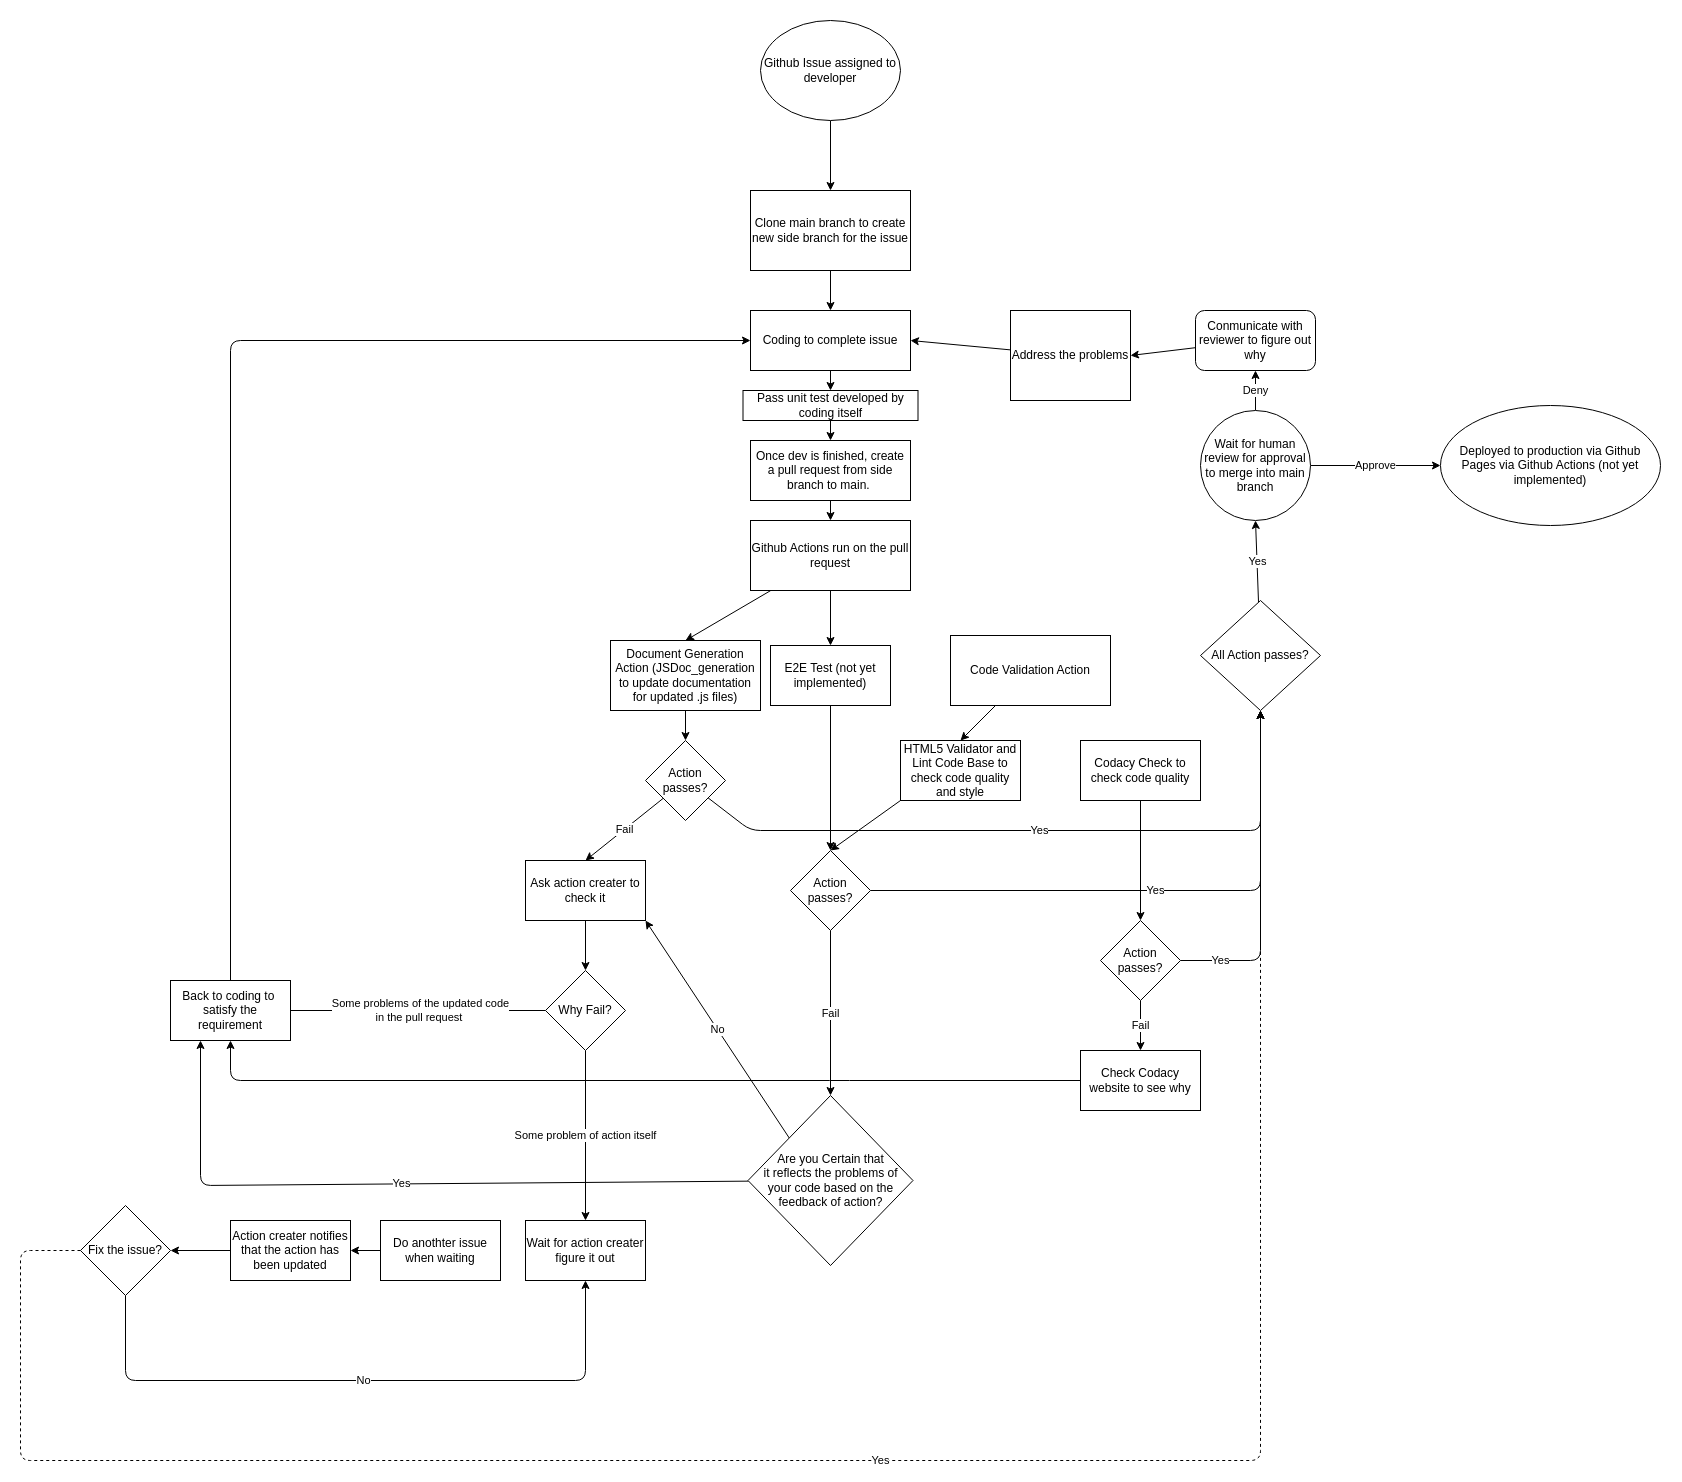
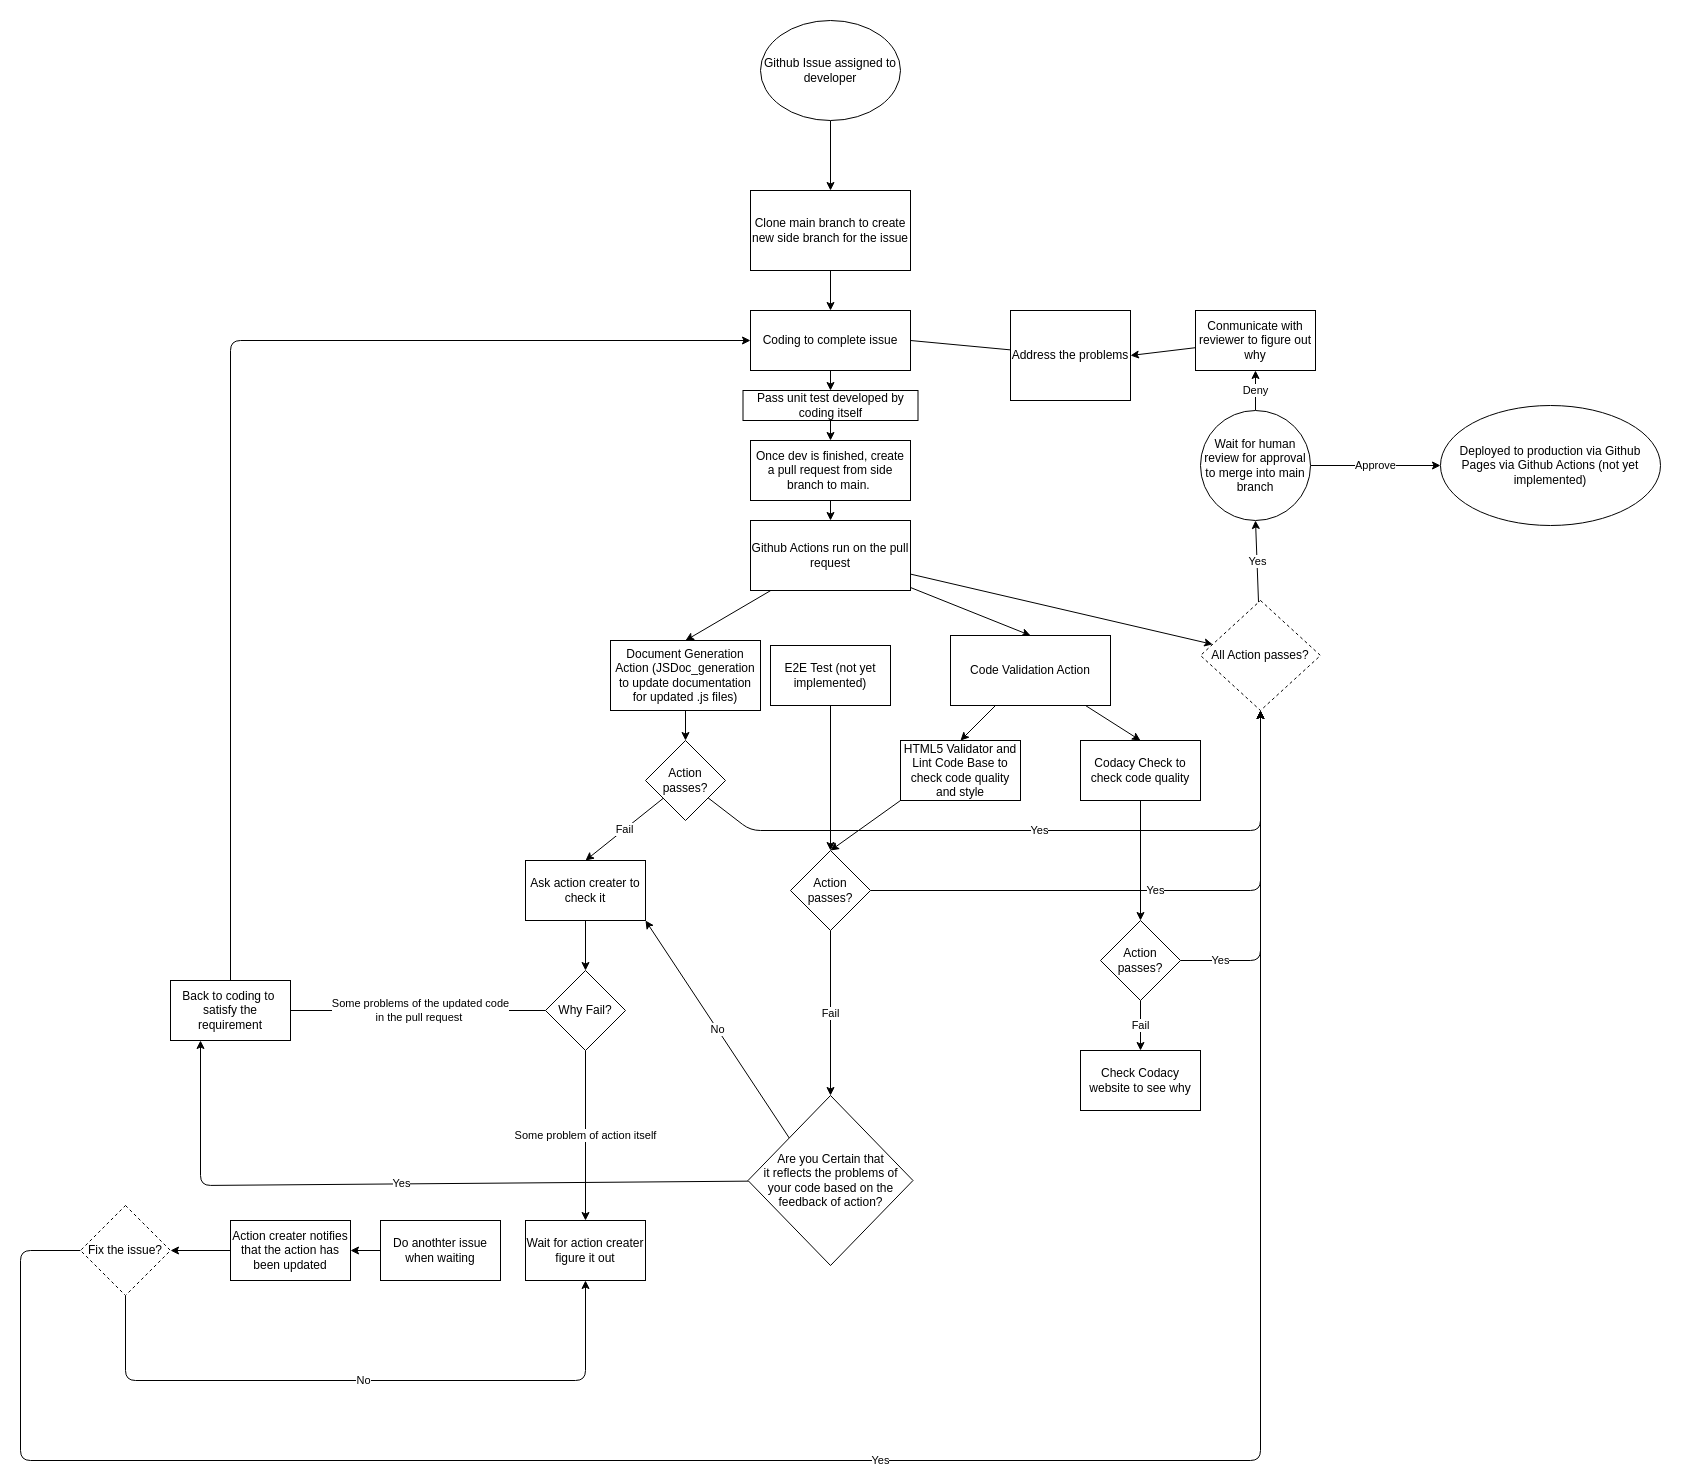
  <mxCell id="0" />
  <mxCell id="1" parent="0" />
  <mxCell id="2" style="edgeStyle=none;html=1;entryX=0.5;entryY=0;entryDx=0;entryDy=0;" parent="1" source="3" target="13" edge="1"><mxGeometry relative="1" as="geometry" /></mxCell>
  <mxCell id="3" value="Clone main branch to create new side branch for the issue" style="whiteSpace=wrap;html=1;" parent="1" vertex="1"><mxGeometry x="750" y="190" width="160" height="80" as="geometry" /></mxCell>
  <mxCell id="4" value="Approve" style="edgeStyle=none;html=1;entryX=0;entryY=0.5;entryDx=0;entryDy=0;" parent="1" source="6" target="65" edge="1"><mxGeometry relative="1" as="geometry"><mxPoint x="1440" y="465" as="targetPoint" /></mxGeometry></mxCell>
  <mxCell id="5" value="Deny" style="edgeStyle=none;html=1;entryX=0.5;entryY=1;entryDx=0;entryDy=0;" parent="1" source="6" target="62" edge="1"><mxGeometry relative="1" as="geometry" /></mxCell>
  <mxCell id="6" value="Wait for human review for approval to merge into main branch" style="ellipse;whiteSpace=wrap;html=1;" parent="1" vertex="1"><mxGeometry x="1200" y="410" width="110" height="110" as="geometry" /></mxCell>
  <mxCell id="7" value="Fail" style="edgeStyle=none;html=1;entryX=0.5;entryY=0;entryDx=0;entryDy=0;" parent="1" source="9" target="26" edge="1"><mxGeometry relative="1" as="geometry" /></mxCell>
  <mxCell id="8" value="Yes" style="edgeStyle=none;html=1;entryX=0.5;entryY=1;entryDx=0;entryDy=0;" parent="1" source="9" target="56" edge="1"><mxGeometry relative="1" as="geometry"><mxPoint x="1180" y="830" as="targetPoint" /><Array as="points"><mxPoint x="750" y="830" /><mxPoint x="1260" y="830" /></Array></mxGeometry></mxCell>
  <mxCell id="9" value="&lt;span&gt;Action passes?&lt;/span&gt;" style="rhombus;whiteSpace=wrap;html=1;" parent="1" vertex="1"><mxGeometry x="645" y="740" width="80" height="80" as="geometry" /></mxCell>
  <mxCell id="10" style="edgeStyle=none;html=1;entryX=0.5;entryY=0;entryDx=0;entryDy=0;" parent="1" source="11" target="3" edge="1"><mxGeometry relative="1" as="geometry" /></mxCell>
  <mxCell id="11" value="&lt;span&gt;Github Issue assigned to developer&lt;/span&gt;" style="ellipse;whiteSpace=wrap;html=1;" parent="1" vertex="1"><mxGeometry x="760" y="20" width="140" height="100" as="geometry" /></mxCell>
  <mxCell id="12" style="edgeStyle=none;html=1;entryX=0.5;entryY=0;entryDx=0;entryDy=0;" parent="1" source="13" target="60" edge="1"><mxGeometry relative="1" as="geometry" /></mxCell>
  <mxCell id="13" value="Coding to complete issue" style="rounded=0;whiteSpace=wrap;html=1;" parent="1" vertex="1"><mxGeometry x="750" y="310" width="160" height="60" as="geometry" /></mxCell>
  <mxCell id="14" style="edgeStyle=none;html=1;entryX=0.5;entryY=0;entryDx=0;entryDy=0;" parent="1" source="15" target="19" edge="1"><mxGeometry relative="1" as="geometry" /></mxCell>
  <mxCell id="15" value="&lt;span&gt;Once dev is finished, create a pull request from side branch to main.&amp;nbsp;&lt;/span&gt;" style="rounded=0;whiteSpace=wrap;html=1;" parent="1" vertex="1"><mxGeometry x="750" y="440" width="160" height="60" as="geometry" /></mxCell>
  <mxCell id="16" style="edgeStyle=none;html=1;entryX=0.5;entryY=0;entryDx=0;entryDy=0;" parent="1" source="19" target="21" edge="1"><mxGeometry relative="1" as="geometry" /></mxCell>
- <mxCell id="18" style="edgeStyle=none;html=1;entryX=0.5;entryY=0;entryDx=0;entryDy=0;" parent="1" source="19" target="58" edge="1"><mxGeometry relative="1" as="geometry" /></mxCell>
+ <mxCell id="17" style="edgeStyle=none;html=1;entryX=0.5;entryY=0;entryDx=0;entryDy=0;" parent="1" source="19" target="24" edge="1"><mxGeometry relative="1" as="geometry" /></mxCell>
+ <mxCell id="18" style="edgeStyle=none;html=1;" parent="1" source="19" target="56" edge="1"><mxGeometry relative="1" as="geometry" /></mxCell>
  <mxCell id="19" value="Github Actions run on the pull request" style="rounded=0;whiteSpace=wrap;html=1;" parent="1" vertex="1"><mxGeometry x="750" y="520" width="160" height="70" as="geometry" /></mxCell>
  <mxCell id="20" style="edgeStyle=none;html=1;entryX=0.5;entryY=0;entryDx=0;entryDy=0;" parent="1" source="21" target="9" edge="1"><mxGeometry relative="1" as="geometry" /></mxCell>
  <mxCell id="21" value="Document Generation Action (JSDoc_generation to update documentation for updated .js files)" style="rounded=0;whiteSpace=wrap;html=1;" parent="1" vertex="1"><mxGeometry x="610" y="640" width="150" height="70" as="geometry" /></mxCell>
+ <mxCell id="22" style="edgeStyle=none;html=1;entryX=0.5;entryY=0;entryDx=0;entryDy=0;" parent="1" source="24" target="41" edge="1"><mxGeometry relative="1" as="geometry" /></mxCell>
  <mxCell id="23" style="edgeStyle=none;html=1;entryX=0.5;entryY=0;entryDx=0;entryDy=0;" parent="1" source="24" target="48" edge="1"><mxGeometry relative="1" as="geometry" /></mxCell>
  <mxCell id="24" value="Code Validation Action" style="rounded=0;whiteSpace=wrap;html=1;" parent="1" vertex="1"><mxGeometry x="950" y="635" width="160" height="70" as="geometry" /></mxCell>
  <mxCell id="25" style="edgeStyle=none;html=1;entryX=0.5;entryY=0;entryDx=0;entryDy=0;" parent="1" source="26" target="29" edge="1"><mxGeometry relative="1" as="geometry" /></mxCell>
  <mxCell id="26" value="Ask action creater to check it" style="rounded=0;whiteSpace=wrap;html=1;" parent="1" vertex="1"><mxGeometry x="525" y="860" width="120" height="60" as="geometry" /></mxCell>
  <mxCell id="27" value="Some problems of the updated code&lt;br&gt;in the pull request&amp;nbsp;" style="edgeStyle=none;html=1;entryX=1;entryY=0.5;entryDx=0;entryDy=0;" parent="1" edge="1"><mxGeometry x="-0.152" relative="1" as="geometry"><mxPoint x="545" y="1010" as="sourcePoint" /><mxPoint x="250" y="1010" as="targetPoint" /><mxPoint as="offset" /></mxGeometry></mxCell>
  <mxCell id="28" value="Some problem of action itself" style="edgeStyle=none;html=1;entryX=0.5;entryY=0;entryDx=0;entryDy=0;" parent="1" source="29" target="32" edge="1"><mxGeometry relative="1" as="geometry" /></mxCell>
  <mxCell id="29" value="Why Fail?" style="rhombus;whiteSpace=wrap;html=1;" parent="1" vertex="1"><mxGeometry x="545" y="970" width="80" height="80" as="geometry" /></mxCell>
  <mxCell id="30" style="edgeStyle=none;html=1;entryX=0;entryY=0.5;entryDx=0;entryDy=0;" parent="1" source="31" target="13" edge="1"><mxGeometry relative="1" as="geometry"><mxPoint x="190" y="340" as="targetPoint" /><Array as="points"><mxPoint x="230" y="340" /></Array></mxGeometry></mxCell>
  <mxCell id="31" value="Back to coding to&amp;nbsp; satisfy the requirement" style="rounded=0;whiteSpace=wrap;html=1;" parent="1" vertex="1"><mxGeometry x="170" y="980" width="120" height="60" as="geometry" /></mxCell>
  <mxCell id="32" value="Wait for action creater figure it out" style="rounded=0;whiteSpace=wrap;html=1;" parent="1" vertex="1"><mxGeometry x="525" y="1220" width="120" height="60" as="geometry" /></mxCell>
  <mxCell id="33" style="edgeStyle=none;html=1;entryX=1;entryY=0.5;entryDx=0;entryDy=0;" parent="1" source="34" target="36" edge="1"><mxGeometry relative="1" as="geometry" /></mxCell>
  <mxCell id="34" value="Do anothter issue when waiting" style="rounded=0;whiteSpace=wrap;html=1;" parent="1" vertex="1"><mxGeometry x="380" y="1220" width="120" height="60" as="geometry" /></mxCell>
  <mxCell id="35" style="edgeStyle=none;html=1;entryX=1;entryY=0.5;entryDx=0;entryDy=0;" parent="1" source="36" target="39" edge="1"><mxGeometry relative="1" as="geometry" /></mxCell>
  <mxCell id="36" value="Action creater&amp;nbsp;notifies that the action has been updated" style="rounded=0;whiteSpace=wrap;html=1;" parent="1" vertex="1"><mxGeometry x="230" y="1220" width="120" height="60" as="geometry" /></mxCell>
  <mxCell id="37" value="No" style="edgeStyle=none;html=1;entryX=0.5;entryY=1;entryDx=0;entryDy=0;" parent="1" source="39" target="32" edge="1"><mxGeometry relative="1" as="geometry"><mxPoint x="580" y="1380" as="targetPoint" /><Array as="points"><mxPoint x="125" y="1380" /><mxPoint x="585" y="1380" /></Array></mxGeometry></mxCell>
- <mxCell id="38" value="Yes" style="edgeStyle=none;html=1;entryX=0.5;entryY=1;entryDx=0;entryDy=0;dashed=1;" parent="1" source="39" target="56" edge="1"><mxGeometry relative="1" as="geometry"><mxPoint x="1260" y="990" as="targetPoint" /><Array as="points"><mxPoint x="20" y="1250" /><mxPoint x="20" y="1460" /><mxPoint x="1260" y="1460" /></Array></mxGeometry></mxCell>
- <mxCell id="39" value="Fix the issue?" style="rhombus;whiteSpace=wrap;html=1;" parent="1" vertex="1"><mxGeometry x="80" y="1205" width="90" height="90" as="geometry" /></mxCell>
+ <mxCell id="38" value="Yes" style="edgeStyle=none;html=1;entryX=0.5;entryY=1;entryDx=0;entryDy=0;" parent="1" source="39" target="56" edge="1"><mxGeometry relative="1" as="geometry"><mxPoint x="1260" y="990" as="targetPoint" /><Array as="points"><mxPoint x="20" y="1250" /><mxPoint x="20" y="1460" /><mxPoint x="1260" y="1460" /></Array></mxGeometry></mxCell>
+ <mxCell id="39" value="Fix the issue?" style="rhombus;whiteSpace=wrap;html=1;dashed=1;" parent="1" vertex="1"><mxGeometry x="80" y="1205" width="90" height="90" as="geometry" /></mxCell>
  <mxCell id="40" style="edgeStyle=none;html=1;entryX=0.5;entryY=0;entryDx=0;entryDy=0;" parent="1" source="41" target="44" edge="1"><mxGeometry relative="1" as="geometry" /></mxCell>
  <mxCell id="41" value="Codacy Check to check code quality" style="rounded=0;whiteSpace=wrap;html=1;" parent="1" vertex="1"><mxGeometry x="1080" y="740" width="120" height="60" as="geometry" /></mxCell>
  <mxCell id="42" value="Fail" style="edgeStyle=none;html=1;entryX=0.5;entryY=0;entryDx=0;entryDy=0;" parent="1" source="44" target="46" edge="1"><mxGeometry relative="1" as="geometry" /></mxCell>
  <mxCell id="43" value="Yes" style="edgeStyle=none;html=1;entryX=0.5;entryY=1;entryDx=0;entryDy=0;" parent="1" source="44" target="56" edge="1"><mxGeometry x="-0.758" relative="1" as="geometry"><mxPoint x="1260" y="960" as="targetPoint" /><Array as="points"><mxPoint x="1260" y="960" /></Array><mxPoint as="offset" /></mxGeometry></mxCell>
  <mxCell id="44" value="Action passes?" style="rhombus;whiteSpace=wrap;html=1;" parent="1" vertex="1"><mxGeometry x="1100" y="920" width="80" height="80" as="geometry" /></mxCell>
- <mxCell id="45" style="edgeStyle=none;html=1;entryX=0.5;entryY=1;entryDx=0;entryDy=0;" parent="1" source="46" target="31" edge="1"><mxGeometry relative="1" as="geometry"><mxPoint x="230" y="1070" as="targetPoint" /><Array as="points"><mxPoint x="839" y="1080" /><mxPoint x="230" y="1080" /></Array></mxGeometry></mxCell>
  <mxCell id="46" value="Check Codacy website to see why" style="rounded=0;whiteSpace=wrap;html=1;" parent="1" vertex="1"><mxGeometry x="1080" y="1050" width="120" height="60" as="geometry" /></mxCell>
  <mxCell id="47" style="edgeStyle=none;html=1;entryX=0.5;entryY=0;entryDx=0;entryDy=0;exitX=0;exitY=1;exitDx=0;exitDy=0;" parent="1" source="48" target="51" edge="1"><mxGeometry relative="1" as="geometry"><mxPoint x="860" y="900" as="targetPoint" /></mxGeometry></mxCell>
  <mxCell id="48" value="HTML5 Validator and Lint Code Base to check code quality and style" style="rounded=0;whiteSpace=wrap;html=1;" parent="1" vertex="1"><mxGeometry x="900" y="740" width="120" height="60" as="geometry" /></mxCell>
  <mxCell id="49" value="Fail" style="edgeStyle=none;html=1;entryX=0.5;entryY=0;entryDx=0;entryDy=0;" parent="1" source="51" target="54" edge="1"><mxGeometry relative="1" as="geometry" /></mxCell>
  <mxCell id="50" value="Yes" style="edgeStyle=none;html=1;entryX=0.5;entryY=1;entryDx=0;entryDy=0;" parent="1" source="51" target="56" edge="1"><mxGeometry relative="1" as="geometry"><mxPoint x="1260" y="890" as="targetPoint" /><Array as="points"><mxPoint x="1260" y="890" /></Array></mxGeometry></mxCell>
  <mxCell id="51" value="Action passes?" style="rhombus;whiteSpace=wrap;html=1;" parent="1" vertex="1"><mxGeometry x="790" y="850" width="80" height="80" as="geometry" /></mxCell>
  <mxCell id="52" value="No" style="edgeStyle=none;html=1;exitX=0;exitY=0;exitDx=0;exitDy=0;entryX=1;entryY=1;entryDx=0;entryDy=0;" parent="1" source="54" target="26" edge="1"><mxGeometry relative="1" as="geometry" /></mxCell>
  <mxCell id="53" value="Yes" style="edgeStyle=none;html=1;entryX=0.25;entryY=1;entryDx=0;entryDy=0;" parent="1" source="54" target="31" edge="1"><mxGeometry relative="1" as="geometry"><mxPoint x="200" y="1185" as="targetPoint" /><Array as="points"><mxPoint x="200" y="1185" /></Array></mxGeometry></mxCell>
  <mxCell id="54" value="Are you Certain that &lt;br&gt;it reflects the problems of &lt;br&gt;your code based on the feedback of action?" style="rhombus;whiteSpace=wrap;html=1;" parent="1" vertex="1"><mxGeometry x="747.5" y="1095" width="165" height="170" as="geometry" /></mxCell>
  <mxCell id="55" value="Yes" style="edgeStyle=none;html=1;entryX=0.5;entryY=1;entryDx=0;entryDy=0;" parent="1" source="56" target="6" edge="1"><mxGeometry relative="1" as="geometry" /></mxCell>
- <mxCell id="56" value="All Action passes?" style="rhombus;whiteSpace=wrap;html=1;" parent="1" vertex="1"><mxGeometry x="1200" y="600" width="120" height="110" as="geometry" /></mxCell>
+ <mxCell id="56" value="All Action passes?" style="rhombus;whiteSpace=wrap;html=1;dashed=1;" parent="1" vertex="1"><mxGeometry x="1200" y="600" width="120" height="110" as="geometry" /></mxCell>
  <mxCell id="57" style="edgeStyle=none;html=1;" parent="1" source="58" target="51" edge="1"><mxGeometry relative="1" as="geometry" /></mxCell>
  <mxCell id="58" value="E2E Test (not yet implemented)" style="rounded=0;whiteSpace=wrap;html=1;" parent="1" vertex="1"><mxGeometry x="770" y="645" width="120" height="60" as="geometry" /></mxCell>
  <mxCell id="59" style="edgeStyle=none;html=1;entryX=0.5;entryY=0;entryDx=0;entryDy=0;" parent="1" source="60" target="15" edge="1"><mxGeometry relative="1" as="geometry" /></mxCell>
  <mxCell id="60" value="Pass unit test developed by coding itself" style="rounded=0;whiteSpace=wrap;html=1;" parent="1" vertex="1"><mxGeometry x="742.5" y="390" width="175" height="30" as="geometry" /></mxCell>
  <mxCell id="61" style="edgeStyle=none;html=1;entryX=1;entryY=0.5;entryDx=0;entryDy=0;" parent="1" source="62" target="64" edge="1"><mxGeometry relative="1" as="geometry" /></mxCell>
- <mxCell id="62" value="Conmunicate with reviewer to figure out why" style="whiteSpace=wrap;html=1;rounded=1;" parent="1" vertex="1"><mxGeometry x="1195" y="310" width="120" height="60" as="geometry" /></mxCell>
- <mxCell id="63" style="edgeStyle=none;html=1;entryX=1;entryY=0.5;entryDx=0;entryDy=0;" parent="1" source="64" target="13" edge="1"><mxGeometry relative="1" as="geometry" /></mxCell>
+ <mxCell id="62" value="Conmunicate with reviewer to figure out why" style="rounded=0;whiteSpace=wrap;html=1;" parent="1" vertex="1"><mxGeometry x="1195" y="310" width="120" height="60" as="geometry" /></mxCell>
+ <mxCell id="63" style="edgeStyle=none;html=1;entryX=1;entryY=0.5;entryDx=0;entryDy=0;endArrow=none;" parent="1" source="64" target="13" edge="1"><mxGeometry relative="1" as="geometry" /></mxCell>
  <mxCell id="64" value="Address the problems" style="rounded=0;whiteSpace=wrap;html=1;" parent="1" vertex="1"><mxGeometry x="1010" y="310" width="120" height="90" as="geometry" /></mxCell>
  <mxCell id="65" value="&lt;span&gt;Deployed to production via Github Pages via Github Actions (not yet implemented)&lt;/span&gt;" style="ellipse;whiteSpace=wrap;html=1;" parent="1" vertex="1"><mxGeometry x="1440" y="405" width="220" height="120" as="geometry" /></mxCell>
